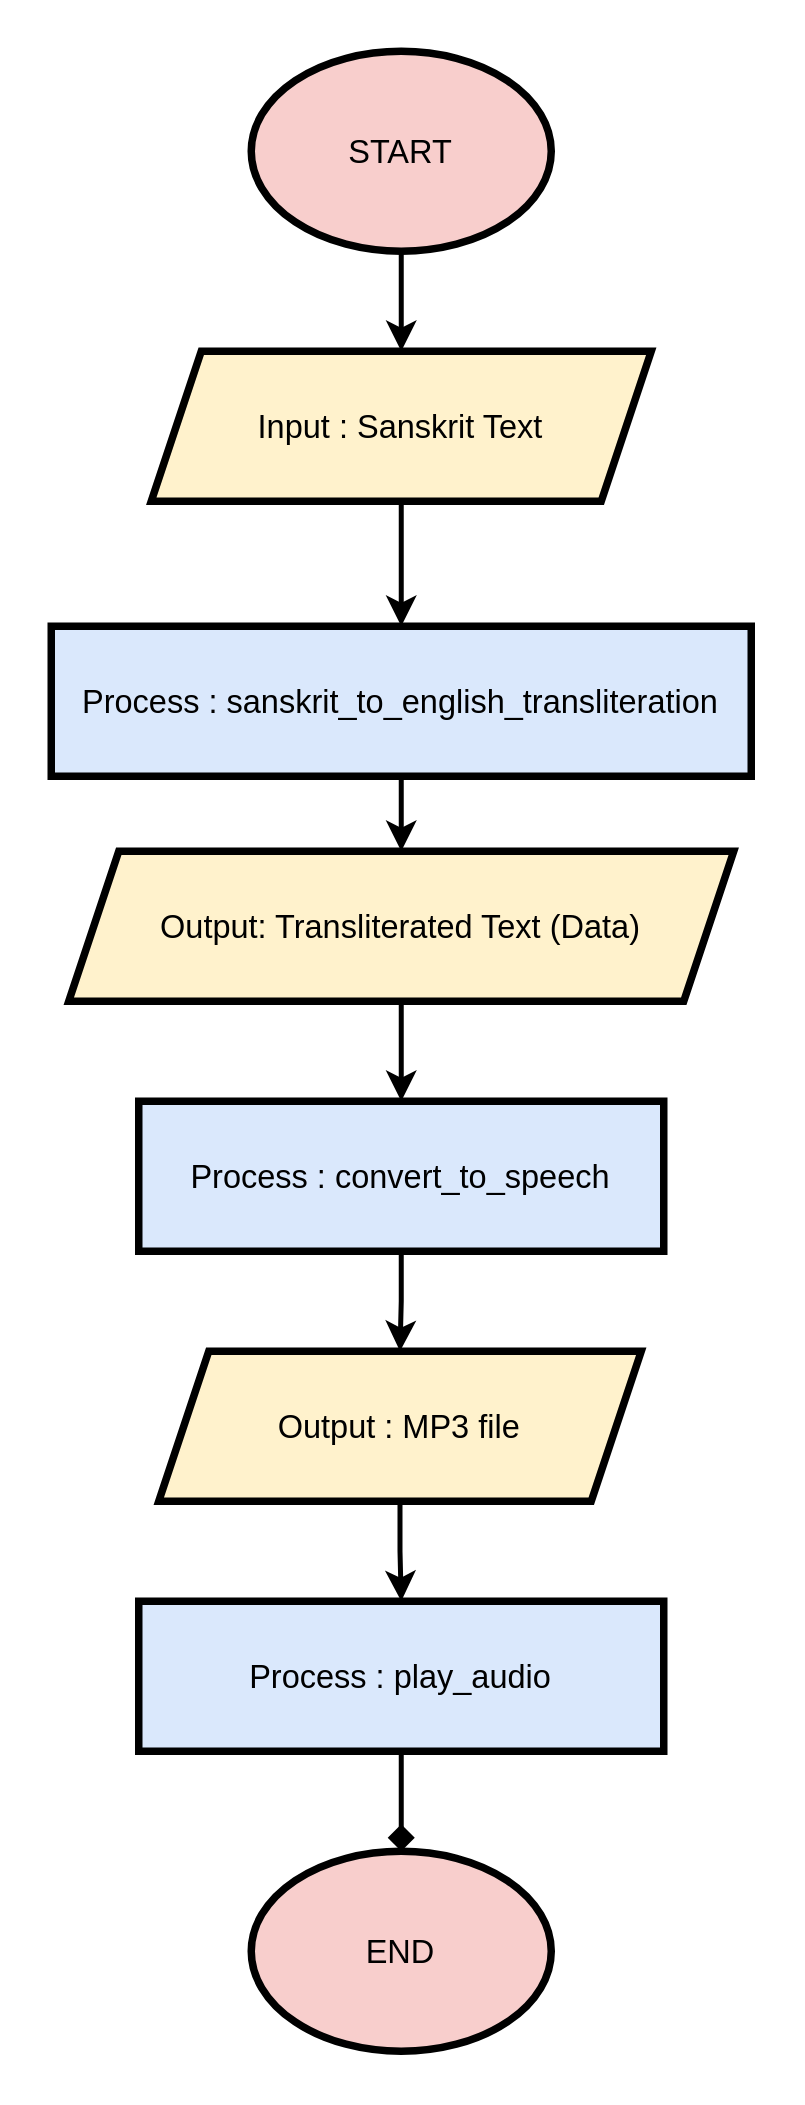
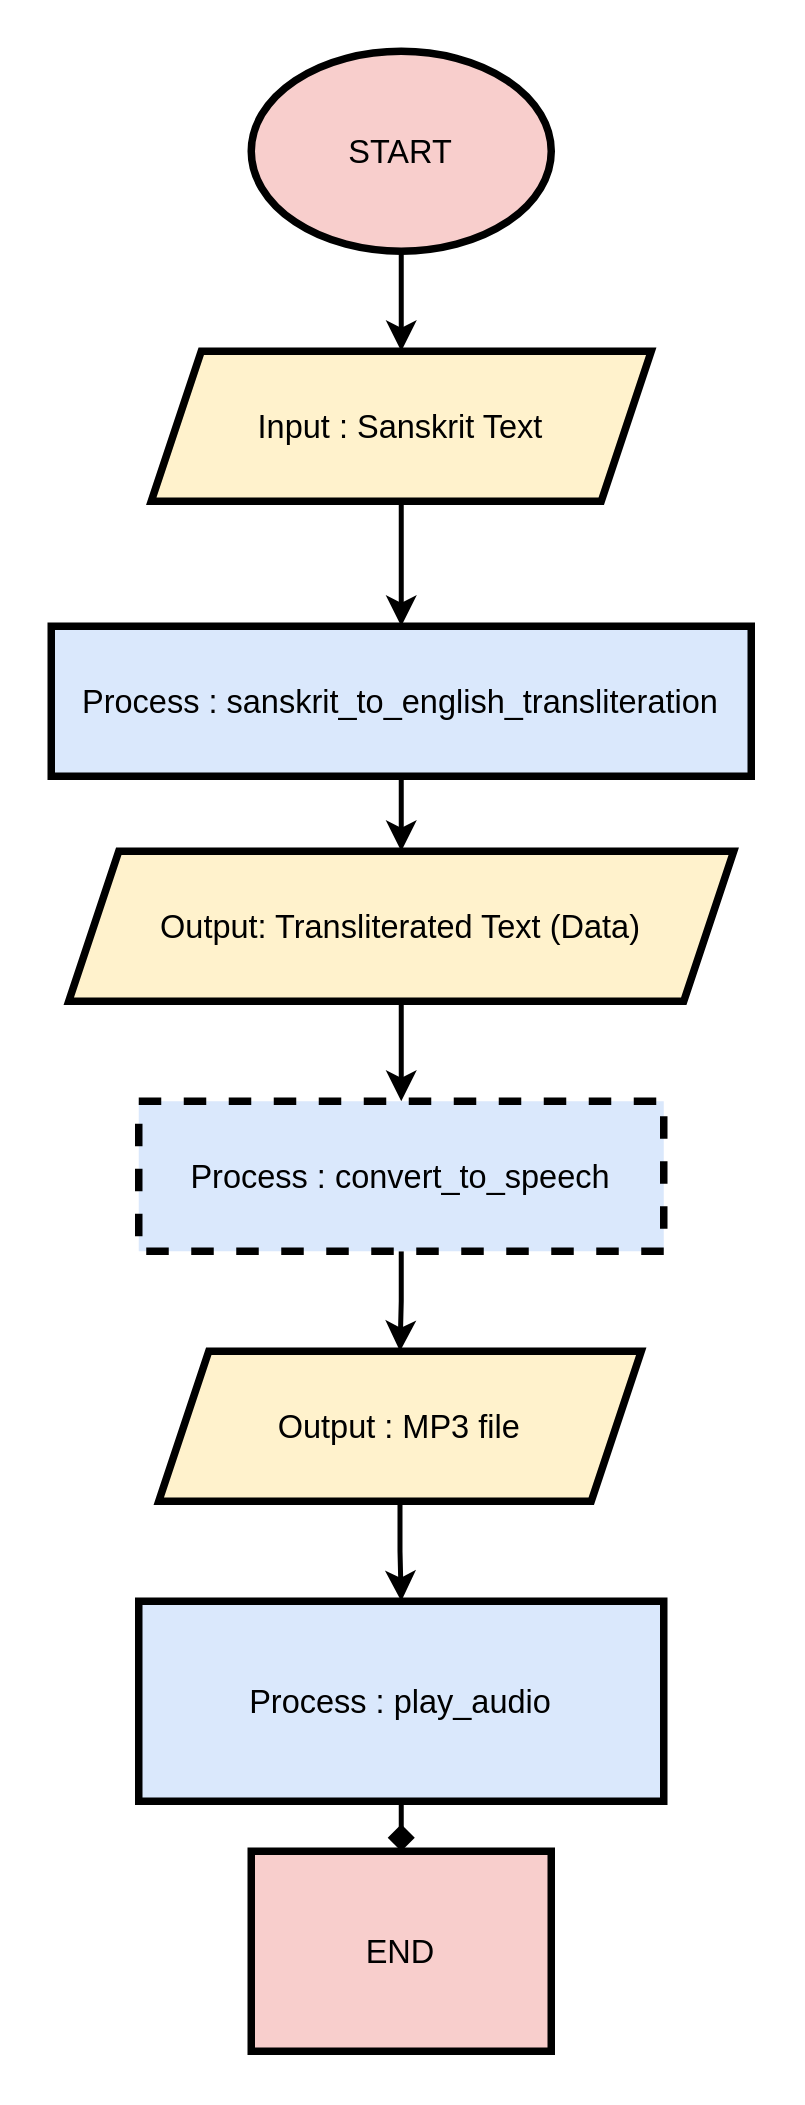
  <mxCell id="0" />
  <mxCell id="1" parent="0" />
  <mxCell id="2" style="edgeStyle=orthogonalEdgeStyle;rounded=0;orthogonalLoop=1;jettySize=auto;html=1;exitX=0.5;exitY=1;exitDx=0;exitDy=0;entryX=0.5;entryY=0;entryDx=0;entryDy=0;strokeWidth=2;" edge="1" parent="1" source="3" target="5"><mxGeometry relative="1" as="geometry" /></mxCell>
  <mxCell id="3" value="START" style="ellipse;whiteSpace=wrap;html=1;strokeWidth=3;perimeterSpacing=0;fillStyle=solid;shadow=0;fontSize=13;fontStyle=0;spacingTop=0;spacing=2;spacingLeft=0;fillColor=#f8cecc;strokeColor=#000000;" vertex="1" parent="1"><mxGeometry x="100" y="20" width="120" height="80" as="geometry" /></mxCell>
  <mxCell id="4" style="edgeStyle=orthogonalEdgeStyle;rounded=0;orthogonalLoop=1;jettySize=auto;html=1;exitX=0.5;exitY=1;exitDx=0;exitDy=0;entryX=0.5;entryY=0;entryDx=0;entryDy=0;strokeWidth=2;" edge="1" parent="1" source="5" target="7"><mxGeometry relative="1" as="geometry" /></mxCell>
  <mxCell id="5" value="Input : Sanskrit Text" style="shape=parallelogram;perimeter=parallelogramPerimeter;whiteSpace=wrap;html=1;fixedSize=1;strokeWidth=3;perimeterSpacing=0;fillStyle=solid;shadow=0;fontSize=13;fontStyle=0;spacingTop=0;spacing=2;spacingLeft=0;fillColor=#fff2cc;strokeColor=#000000;" vertex="1" parent="1"><mxGeometry x="60" y="140" width="200" height="60" as="geometry" /></mxCell>
  <mxCell id="6" style="edgeStyle=orthogonalEdgeStyle;rounded=0;orthogonalLoop=1;jettySize=auto;html=1;exitX=0.5;exitY=1;exitDx=0;exitDy=0;entryX=0.5;entryY=0;entryDx=0;entryDy=0;strokeWidth=2;" edge="1" parent="1" source="7" target="9"><mxGeometry relative="1" as="geometry" /></mxCell>
  <mxCell id="7" value="Process : sanskrit_to_english_transliteration" style="rounded=0;whiteSpace=wrap;html=1;strokeWidth=3;perimeterSpacing=0;fillStyle=solid;shadow=0;fontSize=13;fontStyle=0;spacingTop=0;spacing=2;spacingLeft=0;fillColor=#dae8fc;strokeColor=#000000;" vertex="1" parent="1"><mxGeometry x="20" y="250" width="280" height="60" as="geometry" /></mxCell>
  <mxCell id="8" style="edgeStyle=orthogonalEdgeStyle;rounded=0;orthogonalLoop=1;jettySize=auto;html=1;exitX=0.5;exitY=1;exitDx=0;exitDy=0;entryX=0.5;entryY=0;entryDx=0;entryDy=0;strokeWidth=2;" edge="1" parent="1" source="9" target="11"><mxGeometry relative="1" as="geometry" /></mxCell>
  <mxCell id="9" value="Output: Transliterated &lt;span style=&quot;font-size: 13px;&quot; class=&quot;hljs-keyword&quot;&gt;Text&lt;/span&gt; (Data)" style="shape=parallelogram;perimeter=parallelogramPerimeter;whiteSpace=wrap;html=1;fixedSize=1;strokeWidth=3;perimeterSpacing=0;fillStyle=solid;shadow=0;fontSize=13;fontStyle=0;spacingTop=0;spacing=2;spacingLeft=0;fillColor=#fff2cc;strokeColor=#000000;" vertex="1" parent="1"><mxGeometry x="27" y="340" width="266" height="60" as="geometry" /></mxCell>
  <mxCell id="10" style="edgeStyle=orthogonalEdgeStyle;rounded=0;orthogonalLoop=1;jettySize=auto;html=1;exitX=0.5;exitY=1;exitDx=0;exitDy=0;entryX=0.5;entryY=0;entryDx=0;entryDy=0;strokeWidth=2;" edge="1" parent="1" source="11" target="13"><mxGeometry relative="1" as="geometry" /></mxCell>
- <mxCell id="11" value="Process :&amp;nbsp;convert_to_speech" style="rounded=0;whiteSpace=wrap;html=1;strokeWidth=3;perimeterSpacing=0;fillStyle=solid;shadow=0;fontSize=13;fontStyle=0;spacingTop=0;spacing=2;spacingLeft=0;fillColor=#dae8fc;strokeColor=#000000;" vertex="1" parent="1"><mxGeometry x="55" y="440" width="210" height="60" as="geometry" /></mxCell>
+ <mxCell id="11" value="Process :&amp;nbsp;convert_to_speech" style="rounded=0;whiteSpace=wrap;html=1;strokeWidth=3;perimeterSpacing=0;fillStyle=solid;shadow=0;fontSize=13;fontStyle=0;spacingTop=0;spacing=2;spacingLeft=0;fillColor=#dae8fc;strokeColor=#000000;dashed=1;" vertex="1" parent="1"><mxGeometry x="55" y="440" width="210" height="60" as="geometry" /></mxCell>
  <mxCell id="12" style="edgeStyle=orthogonalEdgeStyle;rounded=0;orthogonalLoop=1;jettySize=auto;html=1;entryX=0.5;entryY=0;entryDx=0;entryDy=0;strokeWidth=2;" edge="1" parent="1" source="13" target="15"><mxGeometry relative="1" as="geometry" /></mxCell>
  <mxCell id="13" value="Output : MP3 file" style="shape=parallelogram;perimeter=parallelogramPerimeter;whiteSpace=wrap;html=1;fixedSize=1;strokeWidth=3;perimeterSpacing=0;fillStyle=solid;shadow=0;fontSize=13;fontStyle=0;spacingTop=0;spacing=2;spacingLeft=0;fillColor=#fff2cc;strokeColor=#000000;" vertex="1" parent="1"><mxGeometry x="63" y="540" width="193" height="60" as="geometry" /></mxCell>
  <mxCell id="14" style="edgeStyle=orthogonalEdgeStyle;rounded=0;orthogonalLoop=1;jettySize=auto;html=1;exitX=0.5;exitY=1;exitDx=0;exitDy=0;entryX=0.5;entryY=0;entryDx=0;entryDy=0;strokeWidth=2;endArrow=diamond;" edge="1" parent="1" source="15" target="16"><mxGeometry relative="1" as="geometry" /></mxCell>
- <mxCell id="15" value="Process :&amp;nbsp;play_audio" style="rounded=0;whiteSpace=wrap;html=1;strokeWidth=3;perimeterSpacing=0;fillStyle=solid;shadow=0;fontSize=13;fontStyle=0;spacingTop=0;spacing=2;spacingLeft=0;fillColor=#dae8fc;strokeColor=#000000;" vertex="1" parent="1"><mxGeometry x="55" y="640" width="210" height="60" as="geometry" /></mxCell>
- <mxCell id="16" value="END" style="ellipse;whiteSpace=wrap;html=1;strokeWidth=3;perimeterSpacing=0;fillStyle=solid;shadow=0;fontSize=13;fontStyle=0;spacingTop=0;spacing=2;spacingLeft=0;fillColor=#f8cecc;strokeColor=#000000;" vertex="1" parent="1"><mxGeometry x="100" y="740" width="120" height="80" as="geometry" /></mxCell>
+ <mxCell id="15" value="Process :&amp;nbsp;play_audio" style="rounded=0;whiteSpace=wrap;html=1;strokeWidth=3;perimeterSpacing=0;fillStyle=solid;shadow=0;fontSize=13;fontStyle=0;spacingTop=0;spacing=2;spacingLeft=0;fillColor=#dae8fc;strokeColor=#000000;" vertex="1" parent="1"><mxGeometry x="55" y="640" width="210" height="80" as="geometry" /></mxCell>
+ <mxCell id="16" value="END" style="whiteSpace=wrap;html=1;strokeWidth=3;perimeterSpacing=0;fillStyle=solid;shadow=0;fontSize=13;fontStyle=0;spacingTop=0;spacing=2;spacingLeft=0;fillColor=#f8cecc;strokeColor=#000000;rounded=0;" vertex="1" parent="1"><mxGeometry x="100" y="740" width="120" height="80" as="geometry" /></mxCell>
